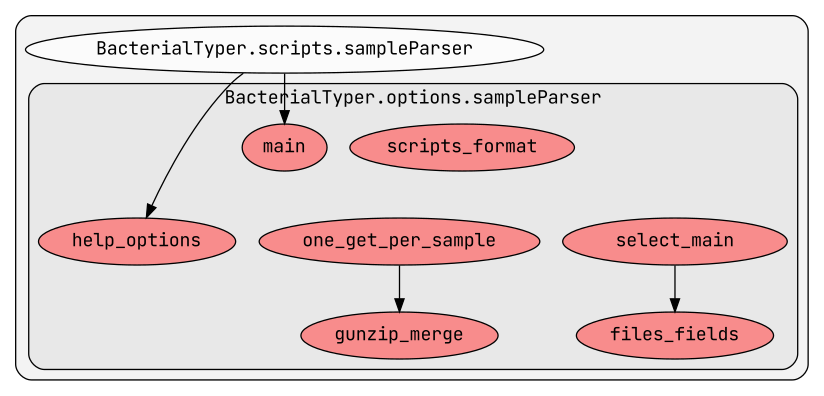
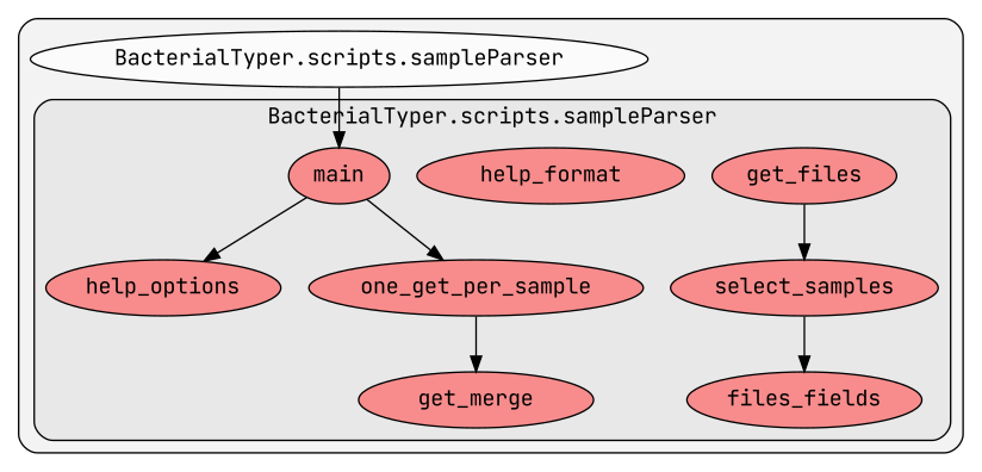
  digraph {
    clusterrank=local
    fontname="JetBrains Mono"
    rankdir=TB
    node [fillcolor="#ff6565b2" fontcolor="#000000" fontname="JetBrains Mono" group=0 style=filled]
    edge [color="#000000" fontname="JetBrains Mono" style=solid]
    n1 [label=files_fields]
-   n3 [label=gunzip_merge]
-   n4 [label=scripts_format]
+   n2 [label=get_files]
+   n3 [label=get_merge]
+   n4 [label=help_format]
    n5 [label=help_options]
    n6 [label=main]
    n7 [label=one_get_per_sample]
-   n8 [label=select_main]
+   n8 [label=select_samples]
    n9 [fillcolor="#ffffffb2" label="BacterialTyper.scripts.sampleParser"]
    subgraph cluster_1 {
      fillcolor="#80808018"
      style="filled,rounded"
      n9
      subgraph cluster_2 {
        fillcolor="#80808018"
-       label="BacterialTyper.options.sampleParser"
+       label="BacterialTyper.scripts.sampleParser"
        style="filled,rounded"
        n1
+       n2
        n3
        n4
        n5
        n6
        n7
        n8
      }
    }
-   n9 -> n5
+   n2 -> n8
+   n6 -> n5
+   n6 -> n7
    n7 -> n3
    n8 -> n1
    n9 -> n6
  }
